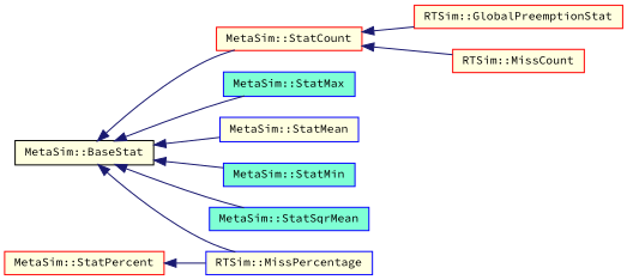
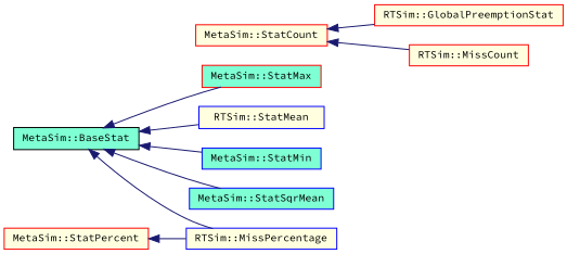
  digraph {
    fontname="Source Code Pro"
    rankdir=LR
    node [color=red fillcolor=lightyellow fontname="Source Code Pro" fontsize=10 shape=record style=filled]
    edge [color=midnightblue dir=back fontname="Source Code Pro" fontsize=10 labelfontname=Helvetica labelfontsize=10 style=solid]
-   n1 [color=black height=0.2 label="MetaSim::BaseStat" width=0.4]
+   n1 [color=black fillcolor=aquamarine height=0.2 label="MetaSim::BaseStat" width=0.4]
    n2 [height=0.2 label="MetaSim::StatCount" width=0.4]
-   n3 [color=blue fillcolor=aquamarine height=0.2 label="MetaSim::StatMax" width=0.4]
-   n4 [color=blue height=0.2 label="MetaSim::StatMean" width=0.4]
+   n3 [fillcolor=aquamarine height=0.2 label="MetaSim::StatMax" width=0.4]
+   n4 [color=blue height=0.2 label="RTSim::StatMean" width=0.4]
    n5 [color=blue fillcolor=aquamarine height=0.2 label="MetaSim::StatMin" width=0.4]
    n6 [color=blue fillcolor=aquamarine height=0.2 label="MetaSim::StatSqrMean" width=0.4]
    n7 [color=blue height=0.2 label="RTSim::MissPercentage" width=0.4]
    n8 [height=0.2 label="RTSim::GlobalPreemptionStat" width=0.4]
    n9 [height=0.2 label="RTSim::MissCount" width=0.4]
    n10 [height=0.2 label="MetaSim::StatPercent" width=0.4]
-   n1 -> n2
    n1 -> n3
    n1 -> n4
    n1 -> n5
    n1 -> n6
    n1 -> n7
    n2 -> n8
    n2 -> n9
    n10 -> n7
  }
